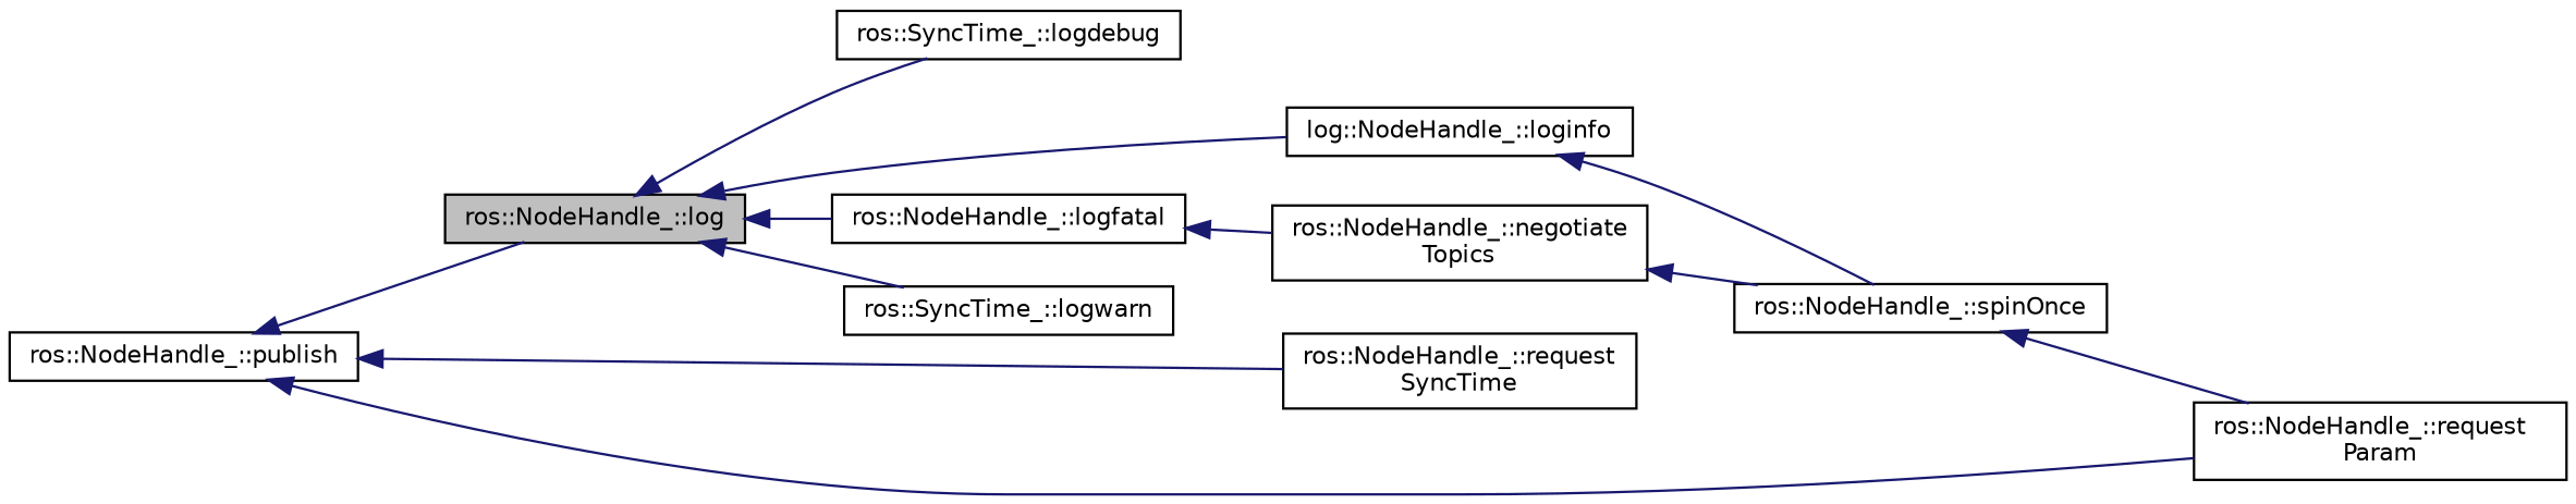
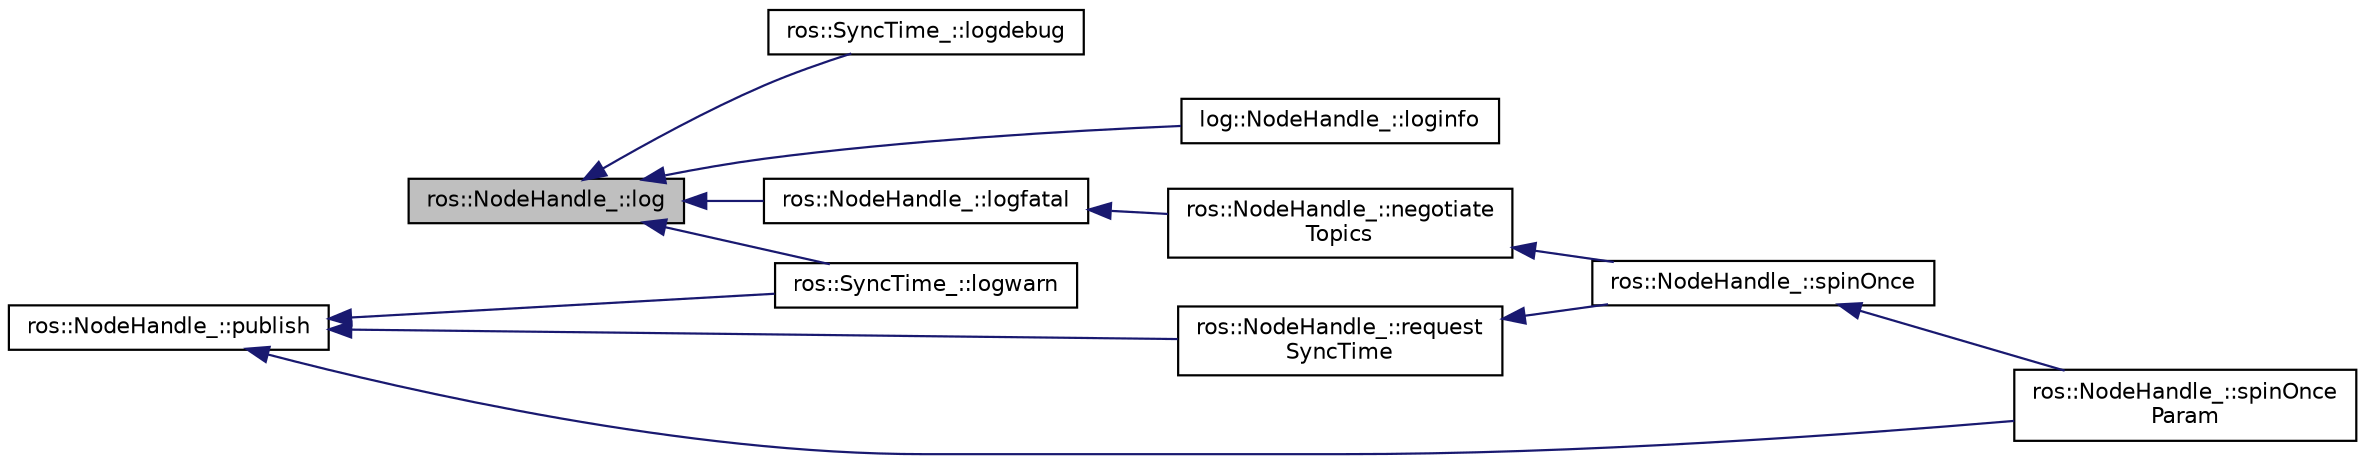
  digraph {
    rankdir=LR
    node [color=black fillcolor=white fontname=Helvetica fontsize=10 shape=record style=filled]
    edge [color=midnightblue dir=back fontname=Helvetica fontsize=10 labelfontname=Helvetica labelfontsize=10 style=solid]
    n1 [fillcolor=grey75 fontcolor=black height=0.2 label="ros::NodeHandle_::log" width=0.4]
    n2 [height=0.2 label="ros::SyncTime_::logdebug" width=0.4]
    n3 [height=0.2 label="log::NodeHandle_::loginfo" width=0.4]
    n4 [height=0.2 label="ros::SyncTime_::logwarn" width=0.4]
    n5 [height=0.2 label="ros::NodeHandle_::logfatal" width=0.4]
    n6 [height=0.2 label="ros::NodeHandle_::negotiate\lTopics" width=0.4]
    n7 [height=0.2 label="ros::NodeHandle_::publish" width=0.4]
    n8 [height=0.2 label="ros::NodeHandle_::request\lSyncTime" width=0.4]
-   n9 [height=0.2 label="ros::NodeHandle_::request\lParam" width=0.4]
+   n9 [height=0.2 label="ros::NodeHandle_::spinOnce\lParam" width=0.4]
    n10 [height=0.2 label="ros::NodeHandle_::spinOnce" width=0.4]
    n1 -> n2
    n1 -> n3
    n1 -> n4
    n1 -> n5
    n5 -> n6
    n6 -> n10
-   n7 -> n1
+   n7 -> n4
    n7 -> n8
    n7 -> n9
-   n3 -> n10
+   n8 -> n10
    n10 -> n9
  }
